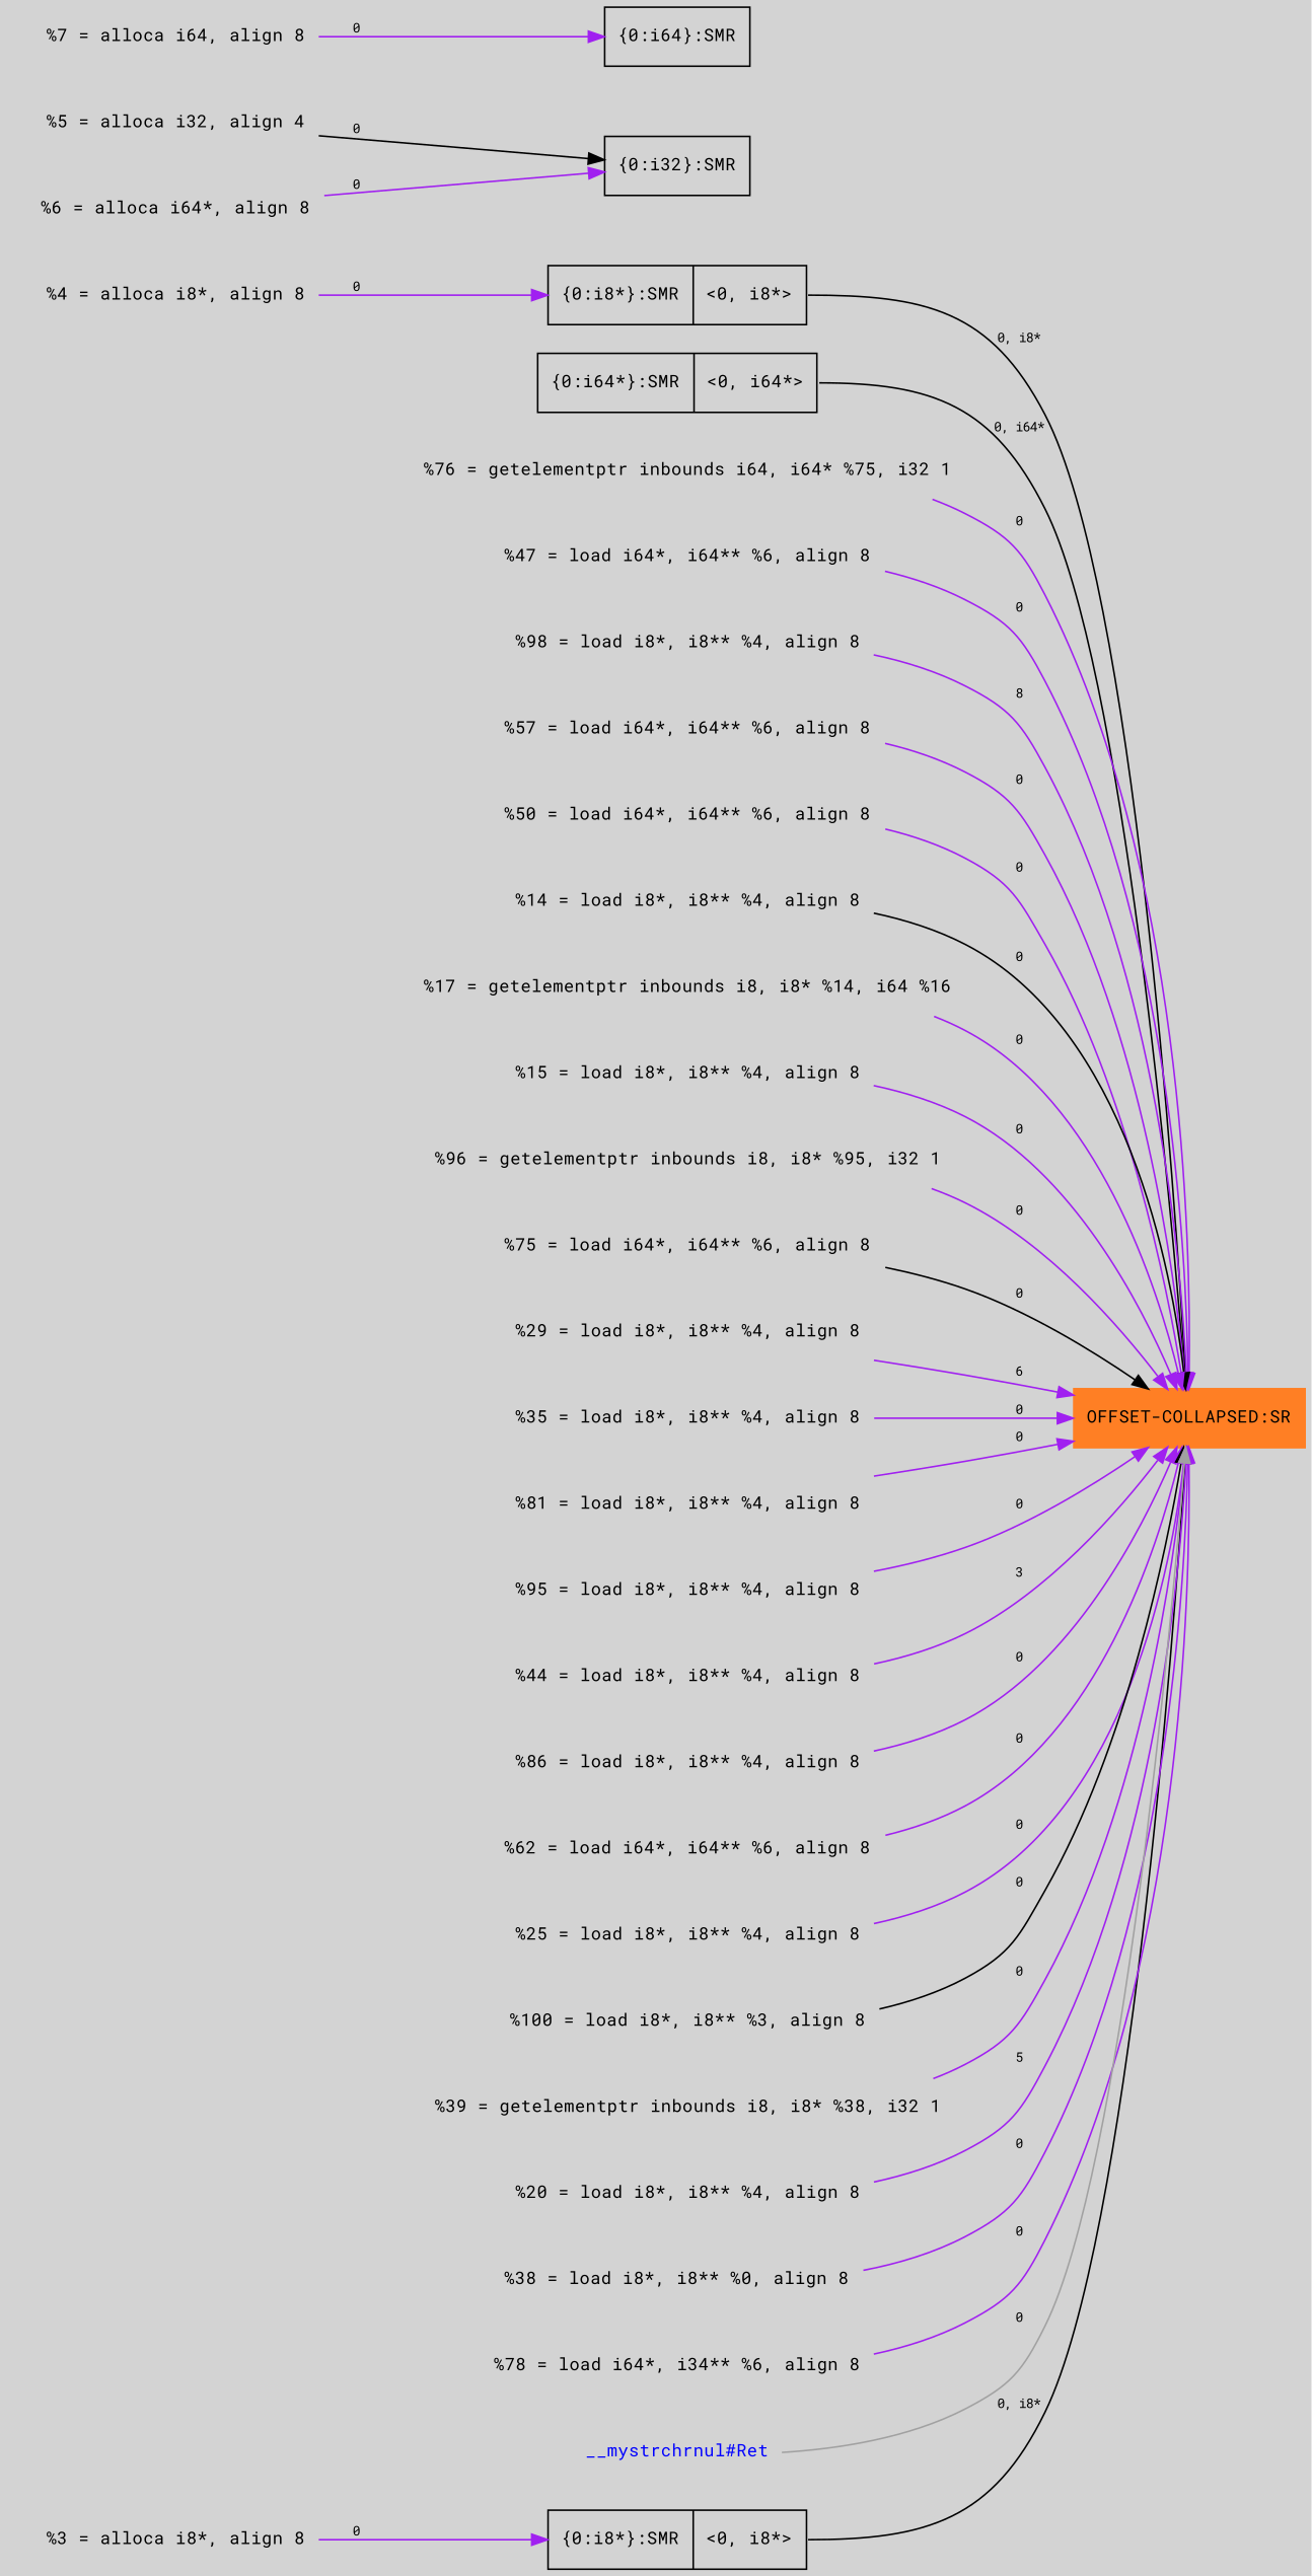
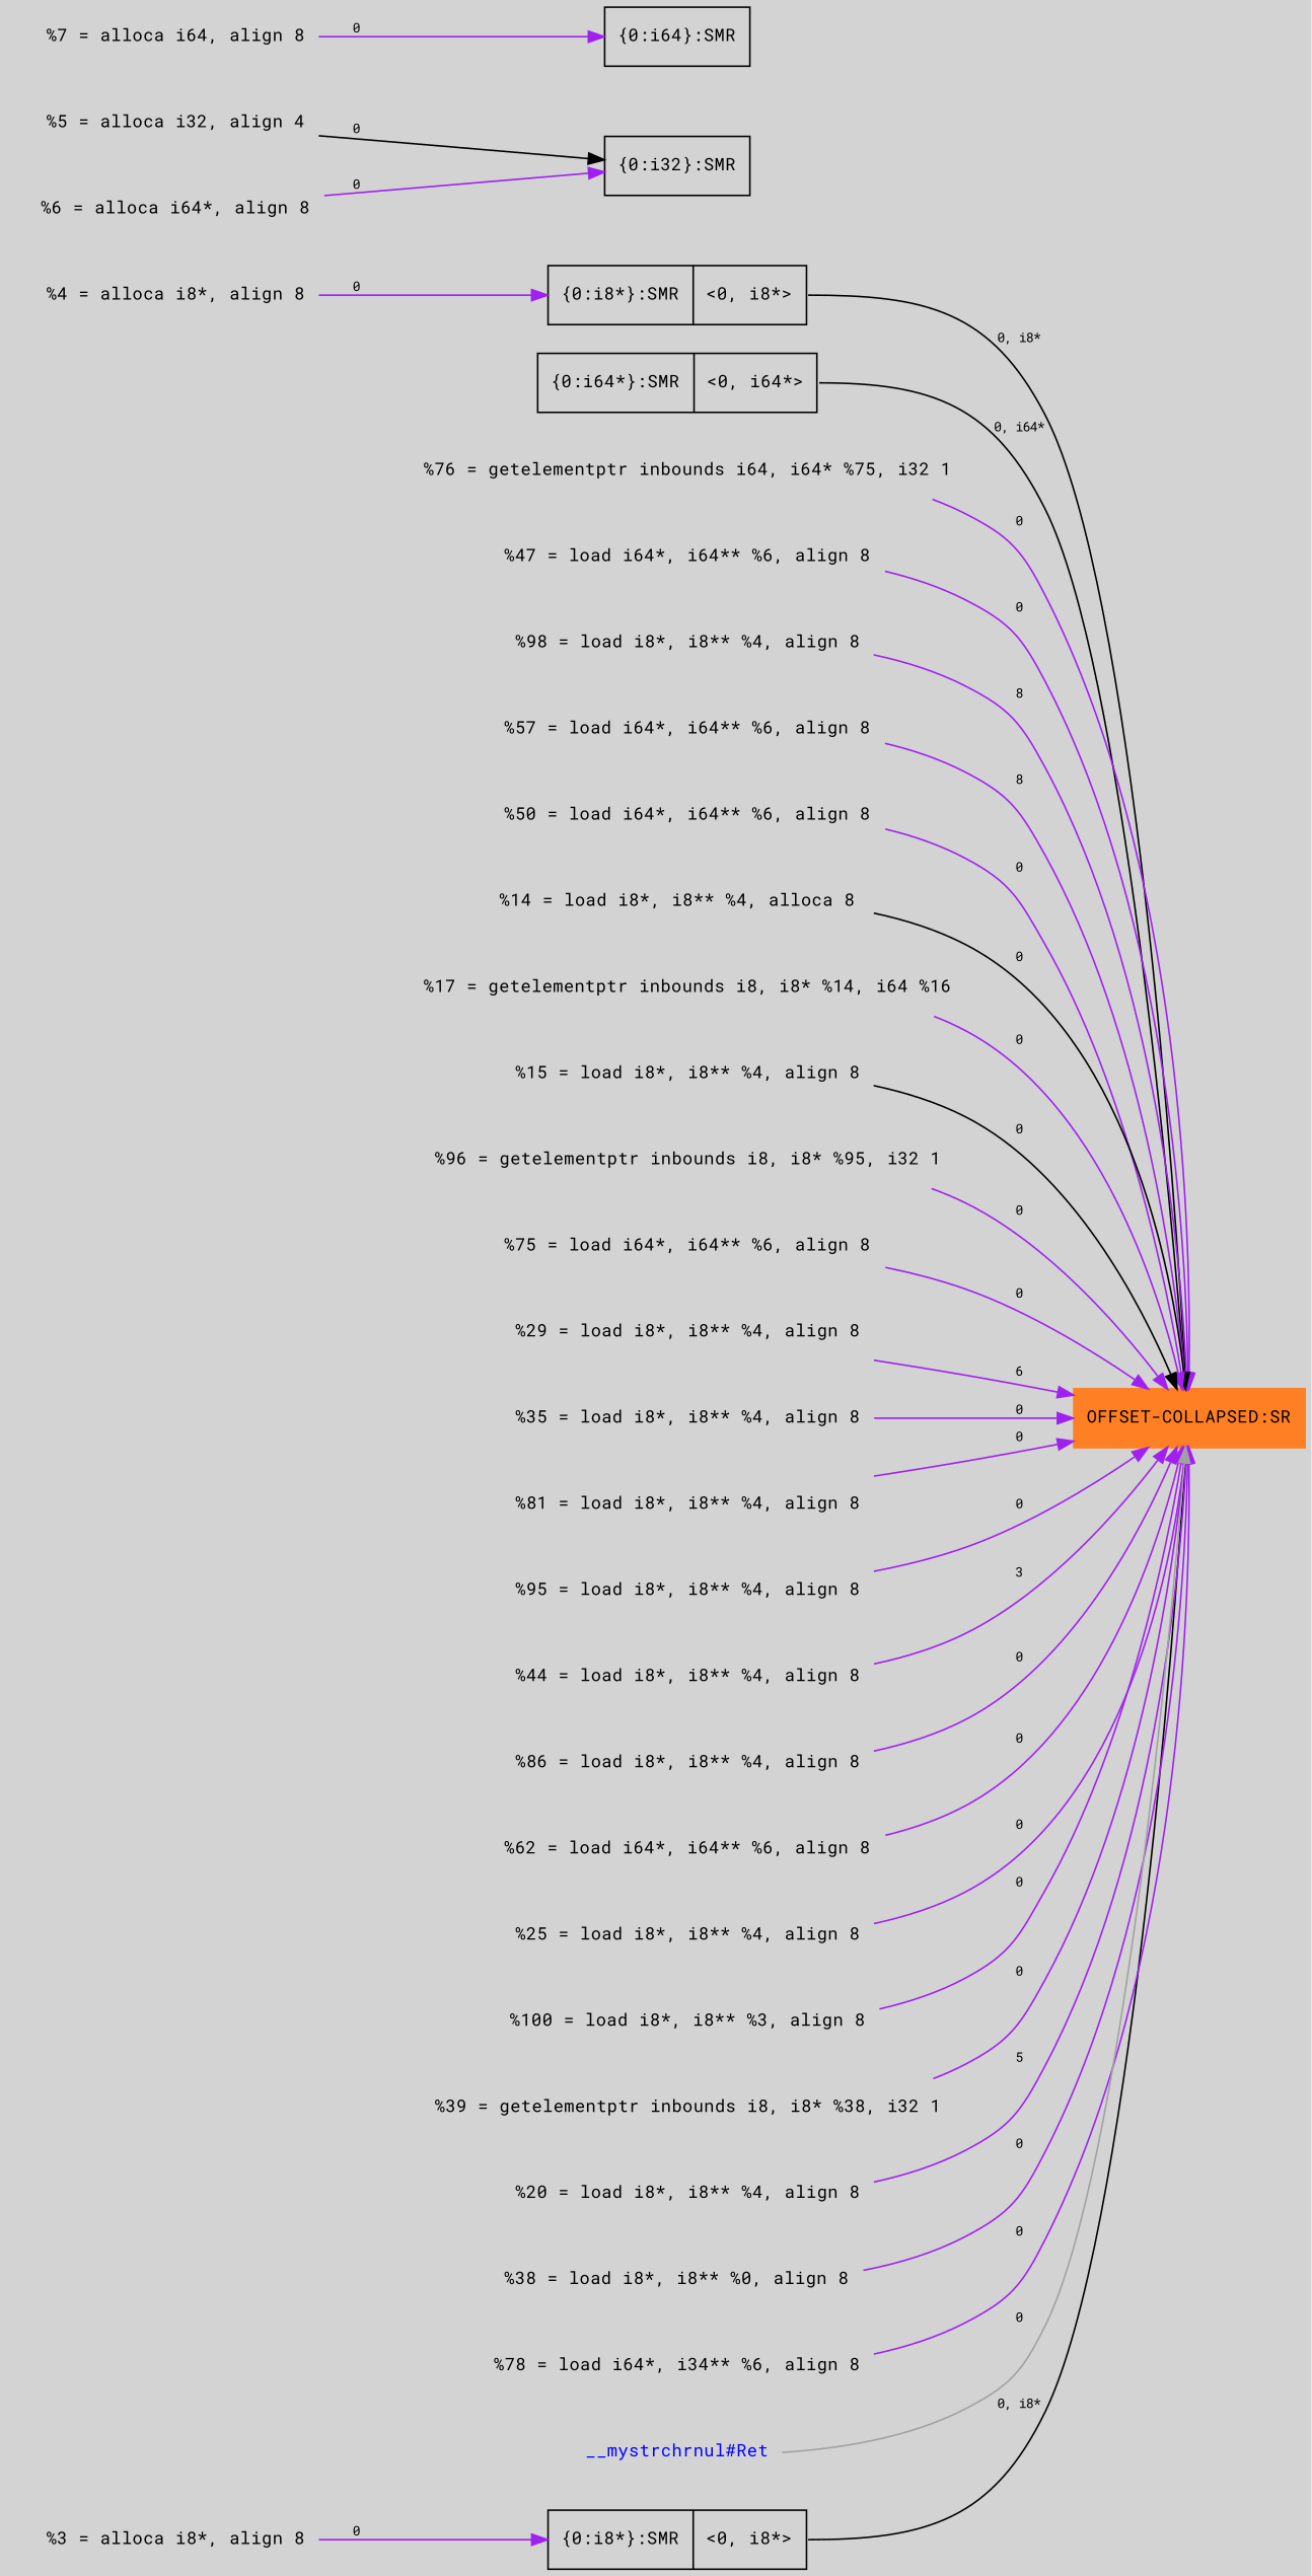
  digraph {
    bgcolor=lightgray
    fontname="Roboto Mono"
    rankdir=LR
    node [fontname="Roboto Mono" fontsize=11 shape=plaintext]
    edge [arrowtail=tee fontname="Roboto Mono" fontsize=8 color=purple]
    n1 [label="{\{0:i8*\}:SMR|{<s0>\<0, i8*\>}}" shape=record]
    n2 [color=chocolate1 label="{OFFSET-COLLAPSED:SR}" shape=record style=filled]
    n3 [label="{\{0:i8*\}:SMR|{<s0>\<0, i8*\>}}" shape=record]
    n4 [label="{\{0:i32\}:SMR}" shape=record]
    n5 [label="{\{0:i64*\}:SMR|{<s0>\<0, i64*\>}}" shape=record]
    n6 [label="{\{0:i64\}:SMR}" shape=record]
    n7 [label="  %76 = getelementptr inbounds i64, i64* %75, i32 1"]
    n8 [label="  %3 = alloca i8*, align 8"]
    n9 [label="  %47 = load i64*, i64** %6, align 8"]
    n10 [label="  %98 = load i8*, i8** %4, align 8"]
    n11 [label="  %57 = load i64*, i64** %6, align 8"]
    n12 [label="  %50 = load i64*, i64** %6, align 8"]
-   n13 [label="  %14 = load i8*, i8** %4, align 8"]
+   n13 [label="%14 = load i8*, i8** %4, alloca 8"]
    n14 [label="  %17 = getelementptr inbounds i8, i8* %14, i64 %16"]
    n15 [label="  %15 = load i8*, i8** %4, align 8"]
    n16 [label="  %96 = getelementptr inbounds i8, i8* %95, i32 1"]
    n17 [label="  %75 = load i64*, i64** %6, align 8"]
    n18 [label="  %29 = load i8*, i8** %4, align 8"]
    n19 [label="  %35 = load i8*, i8** %4, align 8"]
    n20 [label="  %81 = load i8*, i8** %4, align 8"]
    n21 [label="  %4 = alloca i8*, align 8"]
    n22 [label="  %95 = load i8*, i8** %4, align 8"]
    n23 [label="  %44 = load i8*, i8** %4, align 8"]
    n24 [label="  %86 = load i8*, i8** %4, align 8"]
    n25 [label="  %5 = alloca i32, align 4"]
    n26 [label="  %62 = load i64*, i64** %6, align 8"]
    n27 [label="  %25 = load i8*, i8** %4, align 8"]
    n28 [label="  %100 = load i8*, i8** %3, align 8"]
    n29 [label="  %6 = alloca i64*, align 8"]
    n30 [label="  %39 = getelementptr inbounds i8, i8* %38, i32 1"]
    n31 [label="  %20 = load i8*, i8** %4, align 8"]
    n32 [label="  %7 = alloca i64, align 8"]
    n33 [label="%38 = load i8*, i8** %0, align 8"]
    n34 [label="%78 = load i64*, i34** %6, align 8"]
    n35 [fontcolor=blue label="__mystrchrnul#Ret"]
    n1 -> n2 [label="0, i8*" tailport=s0 color=""]
    n3 -> n2 [label="0, i8*" tailport=s0 color=""]
    n5 -> n2 [label="0, i64*" tailport=s0 color=""]
    n7 -> n2 [label=0]
    n8 -> n1 [label=0]
    n9 -> n2 [label=0]
    n10 -> n2 [label=8]
-   n11 -> n2 [label=0]
+   n11 -> n2 [label=8]
    n12 -> n2 [label=0]
    n13 -> n2 [color=black label=0]
    n14 -> n2 [label=0]
-   n15 -> n2 [label=0]
+   n15 -> n2 [color=black label=0]
    n16 -> n2 [label=0]
-   n17 -> n2 [color=black label=0]
+   n17 -> n2 [label=0]
    n18 -> n2 [label=6]
    n19 -> n2 [label=0]
    n20 -> n2 [label=0]
    n21 -> n3 [label=0]
    n22 -> n2 [label=0]
    n23 -> n2 [label=3]
    n24 -> n2 [label=0]
    n25 -> n4 [color=black label=0]
    n26 -> n2 [label=0]
    n27 -> n2 [label=0]
-   n28 -> n2 [color=black label=0]
+   n28 -> n2 [label=0]
    n29 -> n4 [label=0]
    n30 -> n2 [label=0]
    n31 -> n2 [label=5]
    n32 -> n6 [label=0]
    n33 -> n2 [label=0]
    n34 -> n2 [label=0]
    n35 -> n2 [color=gray63 label=0]
  }
